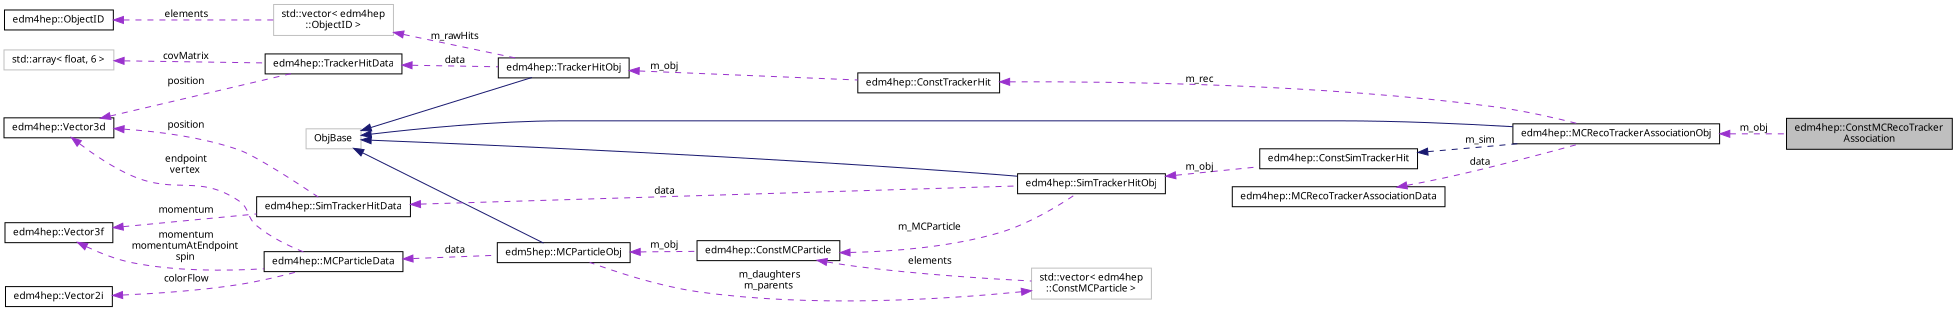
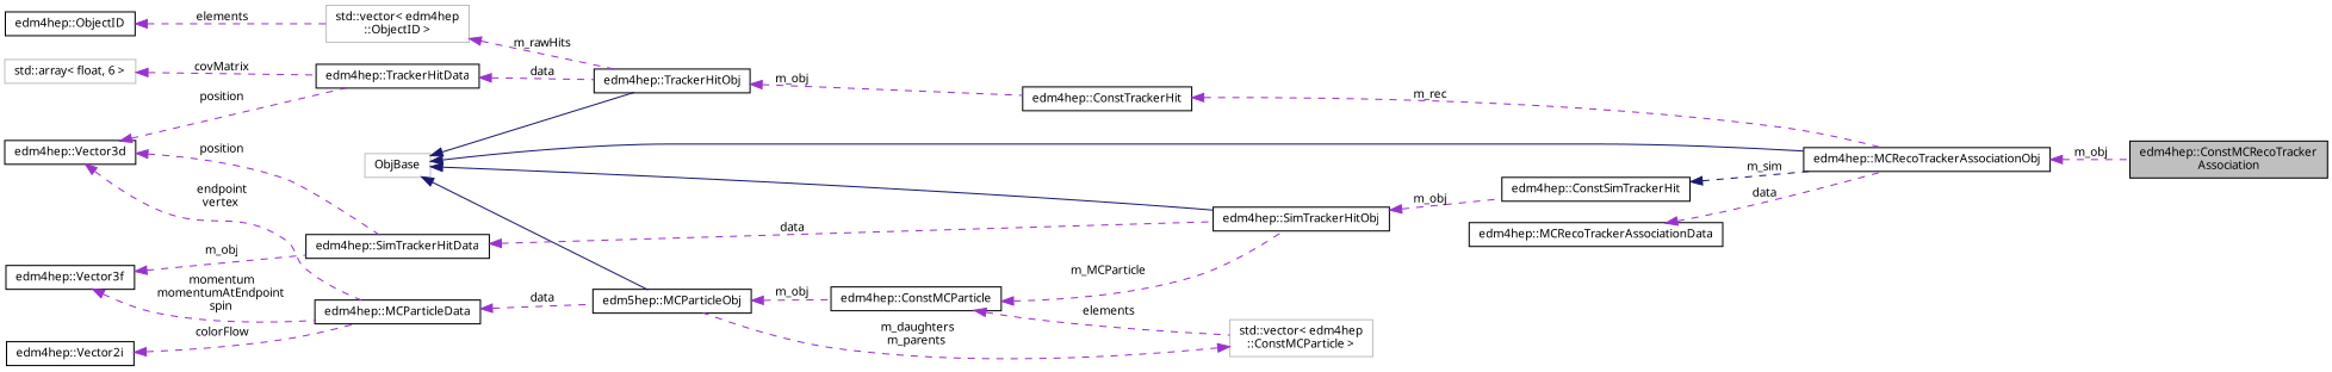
  digraph {
    fontname="Noto Sans"
    rankdir=LR
    node [color=black fillcolor=white fontname="Noto Sans" fontsize=10 shape=record style=filled]
    edge [color=darkorchid3 dir=back fontname="Noto Sans" fontsize=10 labelfontname=Helvetica labelfontsize=10 style=dashed]
    n1 [fillcolor=grey75 fontcolor=black height=0.2 label="edm4hep::ConstMCRecoTracker\lAssociation" width=0.4]
    n2 [height=0.2 label="edm4hep::MCRecoTrackerAssociationObj" width=0.4]
    n3 [color=grey75 height=0.2 label=ObjBase width=0.4]
    n4 [height=0.2 label="edm4hep::TrackerHitObj" width=0.4]
    n5 [height=0.2 label="edm4hep::SimTrackerHitObj" width=0.4]
    n6 [height=0.2 label="edm5hep::MCParticleObj" width=0.4]
    n7 [height=0.2 label="edm4hep::ConstTrackerHit" width=0.4]
    n8 [height=0.2 label="edm4hep::ConstSimTrackerHit" width=0.4]
    n9 [height=0.2 label="edm4hep::ConstMCParticle" width=0.4]
    n10 [color=grey75 height=0.2 label="std::vector\< edm4hep\l::ObjectID \>" width=0.4]
    n11 [height=0.2 label="edm4hep::ObjectID" width=0.4]
    n12 [height=0.2 label="edm4hep::TrackerHitData" width=0.4]
    n13 [color=grey75 height=0.2 label="std::array\< float, 6 \>" width=0.4]
    n14 [height=0.2 label="edm4hep::Vector3d" width=0.4]
    n15 [height=0.2 label="edm4hep::SimTrackerHitData" width=0.4]
    n16 [height=0.2 label="edm4hep::MCParticleData" width=0.4]
    n17 [height=0.2 label="edm4hep::Vector3f" width=0.4]
    n18 [color=grey75 height=0.2 label="std::vector\< edm4hep\l::ConstMCParticle \>" width=0.4]
    n19 [height=0.2 label="edm4hep::Vector2i" width=0.4]
    n20 [height=0.2 label="edm4hep::MCRecoTrackerAssociationData" width=0.4]
    n2 -> n1 [label=" m_obj"]
    n3 -> n2 [color=midnightblue style=solid]
    n3 -> n4 [color=midnightblue style=solid]
    n3 -> n5 [color=midnightblue style=solid]
    n3 -> n6 [color=midnightblue style=solid]
    n4 -> n7 [label=" m_obj"]
    n5 -> n8 [label=" m_obj"]
    n6 -> n9 [label=" m_obj"]
    n7 -> n2 [label=" m_rec"]
    n8 -> n2 [color=midnightblue label=" m_sim"]
    n9 -> n5 [label=" m_MCParticle"]
    n9 -> n18 [label=" elements"]
    n10 -> n4 [label=" m_rawHits"]
    n11 -> n10 [label=" elements"]
    n12 -> n4 [label=" data"]
    n13 -> n12 [label=" covMatrix"]
    n14 -> n12 [label=" position"]
    n14 -> n15 [label=" position"]
    n14 -> n16 [label=" endpoint\nvertex"]
    n15 -> n5 [label=" data"]
    n16 -> n6 [label=" data"]
-   n17 -> n15 [label=" momentum"]
+   n17 -> n15 [label=" m_obj"]
    n17 -> n16 [label=" momentum\nmomentumAtEndpoint\nspin"]
    n18 -> n6 [label=" m_daughters\nm_parents"]
    n19 -> n16 [label=" colorFlow"]
    n20 -> n2 [label=" data"]
  }
